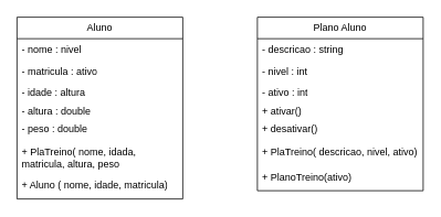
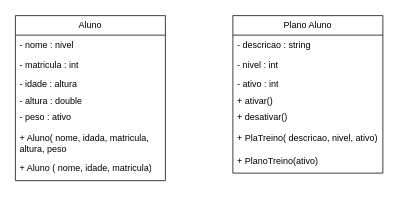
  <mxCell id="0" />
  <mxCell id="1" parent="0" />
  <mxCell id="2" value="Aluno" style="swimlane;fontStyle=0;childLayout=stackLayout;horizontal=1;startSize=26;fillColor=none;horizontalStack=0;resizeParent=1;resizeParentMax=0;resizeLast=0;collapsible=1;marginBottom=0;whiteSpace=wrap;html=1;strokeColor=default;align=center;verticalAlign=middle;fontFamily=Helvetica;fontSize=12;fontColor=default;" vertex="1" parent="1"><mxGeometry x="20" y="20" width="200" height="220" as="geometry"><mxRectangle x="190" y="50" width="100" height="30" as="alternateBounds" /></mxGeometry></mxCell>
  <mxCell id="3" value="- nome : nivel" style="text;strokeColor=none;fillColor=none;align=left;verticalAlign=top;spacingLeft=4;spacingRight=4;overflow=hidden;rotatable=0;points=[[0,0.5],[1,0.5]];portConstraint=eastwest;whiteSpace=wrap;html=1;fontFamily=Helvetica;fontSize=12;fontColor=default;fontStyle=0;horizontal=1;" vertex="1" parent="2"><mxGeometry y="26" width="200" height="26" as="geometry" /></mxCell>
- <mxCell id="4" value="- matricula : ativo" style="text;strokeColor=none;fillColor=none;align=left;verticalAlign=top;spacingLeft=4;spacingRight=4;overflow=hidden;rotatable=0;points=[[0,0.5],[1,0.5]];portConstraint=eastwest;whiteSpace=wrap;html=1;fontFamily=Helvetica;fontSize=12;fontColor=default;fontStyle=0;horizontal=1;" vertex="1" parent="2"><mxGeometry y="52" width="200" height="26" as="geometry" /></mxCell>
+ <mxCell id="4" value="- matricula : int" style="text;strokeColor=none;fillColor=none;align=left;verticalAlign=top;spacingLeft=4;spacingRight=4;overflow=hidden;rotatable=0;points=[[0,0.5],[1,0.5]];portConstraint=eastwest;whiteSpace=wrap;html=1;fontFamily=Helvetica;fontSize=12;fontColor=default;fontStyle=0;horizontal=1;" vertex="1" parent="2"><mxGeometry y="52" width="200" height="26" as="geometry" /></mxCell>
  <mxCell id="5" value="- idade : altura" style="text;strokeColor=none;fillColor=none;align=left;verticalAlign=top;spacingLeft=4;spacingRight=4;overflow=hidden;rotatable=0;points=[[0,0.5],[1,0.5]];portConstraint=eastwest;whiteSpace=wrap;html=1;fontFamily=Helvetica;fontSize=12;fontColor=default;fontStyle=0;horizontal=1;" vertex="1" parent="2"><mxGeometry y="78" width="200" height="22" as="geometry" /></mxCell>
  <mxCell id="6" value="- altura : double" style="text;strokeColor=none;fillColor=none;align=left;verticalAlign=top;spacingLeft=4;spacingRight=4;overflow=hidden;rotatable=0;points=[[0,0.5],[1,0.5]];portConstraint=eastwest;whiteSpace=wrap;html=1;fontFamily=Helvetica;fontSize=12;fontColor=default;fontStyle=0;horizontal=1;" vertex="1" parent="2"><mxGeometry y="100" width="200" height="22" as="geometry" /></mxCell>
- <mxCell id="7" value="- peso : double" style="text;strokeColor=none;fillColor=none;align=left;verticalAlign=top;spacingLeft=4;spacingRight=4;overflow=hidden;rotatable=0;points=[[0,0.5],[1,0.5]];portConstraint=eastwest;whiteSpace=wrap;html=1;fontFamily=Helvetica;fontSize=12;fontColor=default;fontStyle=0;horizontal=1;" vertex="1" parent="2"><mxGeometry y="122" width="200" height="28" as="geometry" /></mxCell>
- <mxCell id="8" value="+ PlaTreino( nome, idada, matricula, altura, peso" style="text;strokeColor=none;fillColor=none;align=left;verticalAlign=top;spacingLeft=4;spacingRight=4;overflow=hidden;rotatable=0;points=[[0,0.5],[1,0.5]];portConstraint=eastwest;whiteSpace=wrap;html=1;fontFamily=Helvetica;fontSize=12;fontColor=default;fontStyle=0;horizontal=1;" vertex="1" parent="2"><mxGeometry y="150" width="200" height="40" as="geometry" /></mxCell>
+ <mxCell id="7" value="- peso : ativo" style="text;strokeColor=none;fillColor=none;align=left;verticalAlign=top;spacingLeft=4;spacingRight=4;overflow=hidden;rotatable=0;points=[[0,0.5],[1,0.5]];portConstraint=eastwest;whiteSpace=wrap;html=1;fontFamily=Helvetica;fontSize=12;fontColor=default;fontStyle=0;horizontal=1;" vertex="1" parent="2"><mxGeometry y="122" width="200" height="28" as="geometry" /></mxCell>
+ <mxCell id="8" value="+ Aluno( nome, idada, matricula, altura, peso" style="text;strokeColor=none;fillColor=none;align=left;verticalAlign=top;spacingLeft=4;spacingRight=4;overflow=hidden;rotatable=0;points=[[0,0.5],[1,0.5]];portConstraint=eastwest;whiteSpace=wrap;html=1;fontFamily=Helvetica;fontSize=12;fontColor=default;fontStyle=0;horizontal=1;" vertex="1" parent="2"><mxGeometry y="150" width="200" height="40" as="geometry" /></mxCell>
  <mxCell id="9" value="+ Aluno ( nome, idade,&amp;nbsp;&lt;span style=&quot;background-color: transparent; color: light-dark(rgb(0, 0, 0), rgb(255, 255, 255));&quot;&gt;matricula)&lt;/span&gt;" style="text;strokeColor=none;fillColor=none;align=left;verticalAlign=top;spacingLeft=4;spacingRight=4;overflow=hidden;rotatable=0;points=[[0,0.5],[1,0.5]];portConstraint=eastwest;whiteSpace=wrap;html=1;fontFamily=Helvetica;fontSize=12;fontColor=default;fontStyle=0;horizontal=1;" vertex="1" parent="2"><mxGeometry y="190" width="200" height="30" as="geometry" /></mxCell>
  <mxCell id="10" value="Plano Aluno" style="swimlane;fontStyle=0;childLayout=stackLayout;horizontal=1;startSize=26;fillColor=none;horizontalStack=0;resizeParent=1;resizeParentMax=0;resizeLast=0;collapsible=1;marginBottom=0;whiteSpace=wrap;html=1;strokeColor=default;align=center;verticalAlign=middle;fontFamily=Helvetica;fontSize=12;fontColor=default;" vertex="1" parent="1"><mxGeometry x="310" y="20" width="200" height="210" as="geometry"><mxRectangle x="190" y="50" width="100" height="30" as="alternateBounds" /></mxGeometry></mxCell>
  <mxCell id="11" value="- descricao : string" style="text;strokeColor=none;fillColor=none;align=left;verticalAlign=top;spacingLeft=4;spacingRight=4;overflow=hidden;rotatable=0;points=[[0,0.5],[1,0.5]];portConstraint=eastwest;whiteSpace=wrap;html=1;fontFamily=Helvetica;fontSize=12;fontColor=default;fontStyle=0;horizontal=1;" vertex="1" parent="10"><mxGeometry y="26" width="200" height="26" as="geometry" /></mxCell>
  <mxCell id="12" value="- nivel : int" style="text;strokeColor=none;fillColor=none;align=left;verticalAlign=top;spacingLeft=4;spacingRight=4;overflow=hidden;rotatable=0;points=[[0,0.5],[1,0.5]];portConstraint=eastwest;whiteSpace=wrap;html=1;fontFamily=Helvetica;fontSize=12;fontColor=default;fontStyle=0;horizontal=1;" vertex="1" parent="10"><mxGeometry y="52" width="200" height="26" as="geometry" /></mxCell>
  <mxCell id="13" value="- ativo : int" style="text;strokeColor=none;fillColor=none;align=left;verticalAlign=top;spacingLeft=4;spacingRight=4;overflow=hidden;rotatable=0;points=[[0,0.5],[1,0.5]];portConstraint=eastwest;whiteSpace=wrap;html=1;fontFamily=Helvetica;fontSize=12;fontColor=default;fontStyle=0;horizontal=1;" vertex="1" parent="10"><mxGeometry y="78" width="200" height="22" as="geometry" /></mxCell>
  <mxCell id="14" value="+ ativar()" style="text;strokeColor=none;fillColor=none;align=left;verticalAlign=top;spacingLeft=4;spacingRight=4;overflow=hidden;rotatable=0;points=[[0,0.5],[1,0.5]];portConstraint=eastwest;whiteSpace=wrap;html=1;fontFamily=Helvetica;fontSize=12;fontColor=default;fontStyle=0;horizontal=1;" vertex="1" parent="10"><mxGeometry y="100" width="200" height="22" as="geometry" /></mxCell>
  <mxCell id="15" value="+ desativar()" style="text;strokeColor=none;fillColor=none;align=left;verticalAlign=top;spacingLeft=4;spacingRight=4;overflow=hidden;rotatable=0;points=[[0,0.5],[1,0.5]];portConstraint=eastwest;whiteSpace=wrap;html=1;fontFamily=Helvetica;fontSize=12;fontColor=default;fontStyle=0;horizontal=1;" vertex="1" parent="10"><mxGeometry y="122" width="200" height="28" as="geometry" /></mxCell>
  <mxCell id="16" value="+ PlaTreino( descricao, nivel, ativo)" style="text;strokeColor=none;fillColor=none;align=left;verticalAlign=top;spacingLeft=4;spacingRight=4;overflow=hidden;rotatable=0;points=[[0,0.5],[1,0.5]];portConstraint=eastwest;whiteSpace=wrap;html=1;fontFamily=Helvetica;fontSize=12;fontColor=default;fontStyle=0;horizontal=1;" vertex="1" parent="10"><mxGeometry y="150" width="200" height="30" as="geometry" /></mxCell>
  <mxCell id="17" value="+ PlanoTreino(ativo)" style="text;strokeColor=none;fillColor=none;align=left;verticalAlign=top;spacingLeft=4;spacingRight=4;overflow=hidden;rotatable=0;points=[[0,0.5],[1,0.5]];portConstraint=eastwest;whiteSpace=wrap;html=1;fontFamily=Helvetica;fontSize=12;fontColor=default;fontStyle=0;horizontal=1;" vertex="1" parent="10"><mxGeometry y="180" width="200" height="30" as="geometry" /></mxCell>
